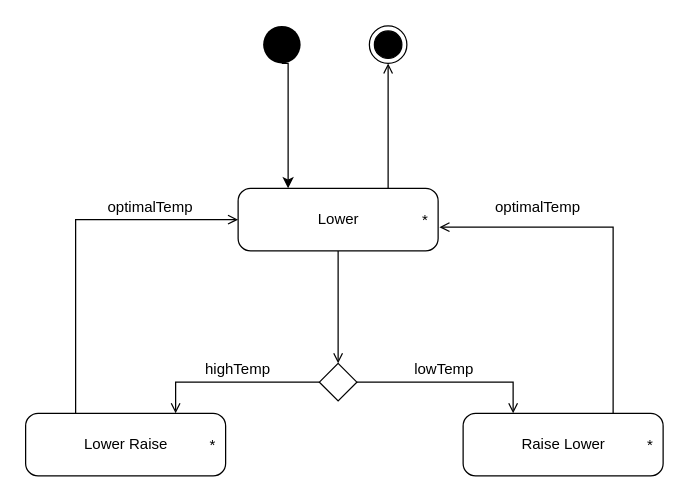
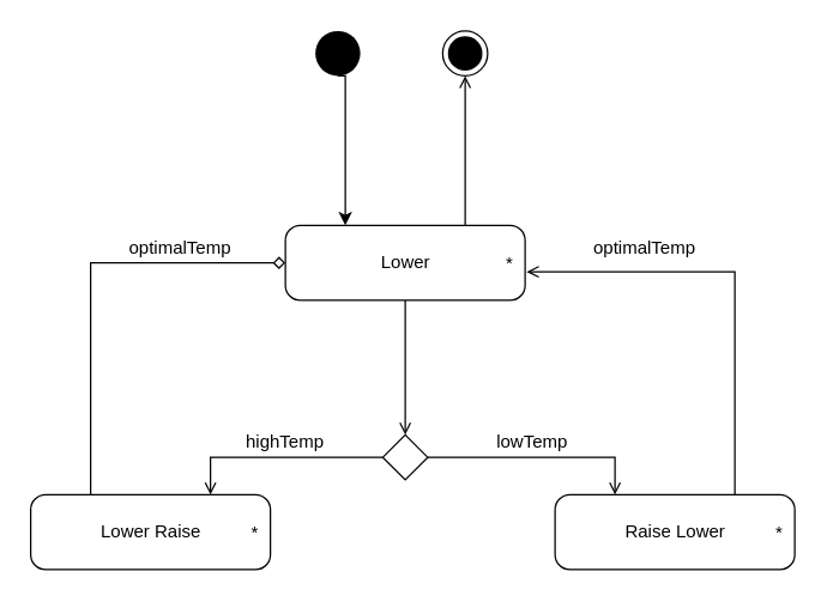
  <mxCell id="0" />
  <mxCell id="1" parent="0" />
  <mxCell id="2" style="edgeStyle=orthogonalEdgeStyle;rounded=0;orthogonalLoop=1;jettySize=auto;html=1;exitX=0.5;exitY=1;exitDx=0;exitDy=0;entryX=0.25;entryY=0;entryDx=0;entryDy=0;" edge="1" parent="1" source="3" target="7"><mxGeometry relative="1" as="geometry"><Array as="points"><mxPoint x="230" y="50" /></Array></mxGeometry></mxCell>
  <mxCell id="3" value="" style="ellipse;fillColor=#000000;strokeColor=none;" vertex="1" parent="1"><mxGeometry x="210" y="20" width="30" height="30" as="geometry" /></mxCell>
  <mxCell id="4" value="" style="ellipse;html=1;shape=endState;fillColor=#000000;strokeColor=#000000;" vertex="1" parent="1"><mxGeometry x="295" y="20" width="30" height="30" as="geometry" /></mxCell>
  <mxCell id="5" style="edgeStyle=orthogonalEdgeStyle;rounded=0;orthogonalLoop=1;jettySize=auto;html=1;exitX=0.75;exitY=0;exitDx=0;exitDy=0;entryX=0.5;entryY=1;entryDx=0;entryDy=0;endArrow=open;endFill=0;" edge="1" parent="1" source="7" target="4"><mxGeometry relative="1" as="geometry" /></mxCell>
  <mxCell id="6" style="edgeStyle=orthogonalEdgeStyle;rounded=0;orthogonalLoop=1;jettySize=auto;html=1;exitX=0.5;exitY=1;exitDx=0;exitDy=0;endArrow=open;endFill=0;" edge="1" parent="1" source="7" target="17"><mxGeometry relative="1" as="geometry" /></mxCell>
  <mxCell id="7" value="Lower" style="html=1;dashed=0;rounded=1;absoluteArcSize=1;arcSize=20;verticalAlign=middle;align=center;" vertex="1" parent="1"><mxGeometry x="190" y="150" width="160" height="50" as="geometry" /></mxCell>
  <mxCell id="8" value="*" style="text;resizeWidth=0;resizeHeight=0;points=[];part=1;verticalAlign=middle;align=center;" vertex="1" parent="7"><mxGeometry x="1" y="0.5" width="20" height="20" relative="1" as="geometry"><mxPoint x="-20" y="-10" as="offset" /></mxGeometry></mxCell>
  <mxCell id="9" style="edgeStyle=orthogonalEdgeStyle;rounded=0;orthogonalLoop=1;jettySize=auto;html=1;exitX=0.75;exitY=0;exitDx=0;exitDy=0;entryX=1.05;entryY=0.8;entryDx=0;entryDy=0;entryPerimeter=0;endArrow=open;endFill=0;" edge="1" parent="1" source="10" target="8"><mxGeometry relative="1" as="geometry" /></mxCell>
  <mxCell id="10" value="Raise Lower" style="html=1;dashed=0;rounded=1;absoluteArcSize=1;arcSize=20;verticalAlign=middle;align=center;" vertex="1" parent="1"><mxGeometry x="370" y="330" width="160" height="50" as="geometry" /></mxCell>
  <mxCell id="11" value="*" style="text;resizeWidth=0;resizeHeight=0;points=[];part=1;verticalAlign=middle;align=center;" vertex="1" parent="10"><mxGeometry x="1" y="0.5" width="20" height="20" relative="1" as="geometry"><mxPoint x="-20" y="-10" as="offset" /></mxGeometry></mxCell>
- <mxCell id="12" style="edgeStyle=orthogonalEdgeStyle;rounded=0;orthogonalLoop=1;jettySize=auto;html=1;exitX=0.25;exitY=0;exitDx=0;exitDy=0;entryX=0;entryY=0.5;entryDx=0;entryDy=0;endArrow=open;endFill=0;" edge="1" parent="1" source="13" target="7"><mxGeometry relative="1" as="geometry" /></mxCell>
+ <mxCell id="12" style="edgeStyle=orthogonalEdgeStyle;rounded=0;orthogonalLoop=1;jettySize=auto;html=1;exitX=0.25;exitY=0;exitDx=0;exitDy=0;entryX=0;entryY=0.5;entryDx=0;entryDy=0;endArrow=diamond;endFill=0;" edge="1" parent="1" source="13" target="7"><mxGeometry relative="1" as="geometry" /></mxCell>
  <mxCell id="13" value="Lower Raise" style="html=1;dashed=0;rounded=1;absoluteArcSize=1;arcSize=20;verticalAlign=middle;align=center;" vertex="1" parent="1"><mxGeometry x="20" y="330" width="160" height="50" as="geometry" /></mxCell>
  <mxCell id="14" value="*" style="text;resizeWidth=0;resizeHeight=0;points=[];part=1;verticalAlign=middle;align=center;" vertex="1" parent="13"><mxGeometry x="1" y="0.5" width="20" height="20" relative="1" as="geometry"><mxPoint x="-20" y="-10" as="offset" /></mxGeometry></mxCell>
  <mxCell id="15" style="edgeStyle=orthogonalEdgeStyle;rounded=0;orthogonalLoop=1;jettySize=auto;html=1;exitX=0;exitY=0.5;exitDx=0;exitDy=0;entryX=0.75;entryY=0;entryDx=0;entryDy=0;endArrow=open;endFill=0;" edge="1" parent="1" source="17" target="13"><mxGeometry relative="1" as="geometry" /></mxCell>
  <mxCell id="16" style="edgeStyle=orthogonalEdgeStyle;rounded=0;orthogonalLoop=1;jettySize=auto;html=1;exitX=1;exitY=0.5;exitDx=0;exitDy=0;entryX=0.25;entryY=0;entryDx=0;entryDy=0;endArrow=open;endFill=0;" edge="1" parent="1" source="17" target="10"><mxGeometry relative="1" as="geometry" /></mxCell>
  <mxCell id="17" value="" style="rhombus;" vertex="1" parent="1"><mxGeometry x="255" y="290" width="30" height="30" as="geometry" /></mxCell>
  <mxCell id="18" value="highTemp&lt;span style=&quot;color: rgba(0 , 0 , 0 , 0) ; font-family: monospace ; font-size: 0px&quot;&gt;%3CmxGraphModel%3E%3Croot%3E%3CmxCell%20id%3D%220%22%2F%3E%3CmxCell%20id%3D%221%22%20parent%3D%220%22%2F%3E%3CmxCell%20id%3D%222%22%20value%3D%22Idle%22%20style%3D%22html%3D1%3Bdashed%3D0%3Brounded%3D1%3BabsoluteArcSize%3D1%3BarcSize%3D20%3BverticalAlign%3Dmiddle%3Balign%3Dcenter%3B%22%20vertex%3D%221%22%20parent%3D%221%22%3E%3CmxGeometry%20x%3D%22290%22%20y%3D%22250%22%20width%3D%22160%22%20height%3D%2250%22%20as%3D%22geometry%22%2F%3E%3C%2FmxCell%3E%3CmxCell%20id%3D%223%22%20value%3D%22*%22%20style%3D%22text%3BresizeWidth%3D0%3BresizeHeight%3D0%3Bpoints%3D%5B%5D%3Bpart%3D1%3BverticalAlign%3Dmiddle%3Balign%3Dcenter%3B%22%20vertex%3D%221%22%20parent%3D%222%22%3E%3CmxGeometry%20x%3D%221%22%20y%3D%220.5%22%20width%3D%2220%22%20height%3D%2220%22%20relative%3D%221%22%20as%3D%22geometry%22%3E%3CmxPoint%20x%3D%22-20%22%20y%3D%22-10%22%20as%3D%22offset%22%2F%3E%3C%2FmxGeometry%3E%3C%2FmxCell%3E%3C%2Froot%3E%3C%2FmxGraphModel%3E&lt;/span&gt;" style="text;html=1;strokeColor=none;fillColor=none;align=center;verticalAlign=middle;whiteSpace=wrap;rounded=0;" vertex="1" parent="1"><mxGeometry x="160" y="280" width="60" height="30" as="geometry" /></mxCell>
  <mxCell id="19" value="lowTemp&lt;span style=&quot;color: rgba(0 , 0 , 0 , 0) ; font-family: monospace ; font-size: 0px&quot;&gt;%3CmxGraphModel%3E%3Croot%3E%3CmxCell%20id%3D%220%22%2F%3E%3CmxCell%20id%3D%221%22%20parent%3D%220%22%2F%3E%3CmxCell%20id%3D%222%22%20value%3D%22Idle%22%20style%3D%22html%3D1%3Bdashed%3D0%3Brounded%3D1%3BabsoluteArcSize%3D1%3BarcSize%3D20%3BverticalAlign%3Dmiddle%3Balign%3Dcenter%3B%22%20vertex%3D%221%22%20parent%3D%221%22%3E%3CmxGeometry%20x%3D%22290%22%20y%3D%22250%22%20width%3D%22160%22%20height%3D%2250%22%20as%3D%22geometry%22%2F%3E%3C%2FmxCell%3E%3CmxCell%20id%3D%223%22%20value%3D%22*%22%20style%3D%22text%3BresizeWidth%3D0%3BresizeHeight%3D0%3Bpoints%3D%5B%5D%3Bpart%3D1%3BverticalAlign%3Dmiddle%3Balign%3Dcenter%3B%22%20vertex%3D%221%22%20parent%3D%222%22%3E%3CmxGeometry%20x%3D%221%22%20y%3D%220.5%22%20width%3D%2220%22%20height%3D%2220%22%20relative%3D%221%22%20as%3D%22geometry%22%3E%3CmxPoint%20x%3D%22-20%22%20y%3D%22-10%22%20as%3D%22offset%22%2F%3E%3C%2FmxGeometry%3E%3C%2FmxCell%3E%3C%2Froot%3E%3C%2FmxGraphModel%3E&lt;/span&gt;" style="text;html=1;strokeColor=none;fillColor=none;align=center;verticalAlign=middle;whiteSpace=wrap;rounded=0;" vertex="1" parent="1"><mxGeometry x="325" y="280" width="60" height="30" as="geometry" /></mxCell>
  <mxCell id="20" value="optimalTemp" style="text;html=1;strokeColor=none;fillColor=none;align=center;verticalAlign=middle;whiteSpace=wrap;rounded=0;" vertex="1" parent="1"><mxGeometry x="400" y="150" width="60" height="30" as="geometry" /></mxCell>
  <mxCell id="21" value="optimalTemp" style="text;html=1;strokeColor=none;fillColor=none;align=center;verticalAlign=middle;whiteSpace=wrap;rounded=0;" vertex="1" parent="1"><mxGeometry x="90" y="150" width="60" height="30" as="geometry" /></mxCell>
